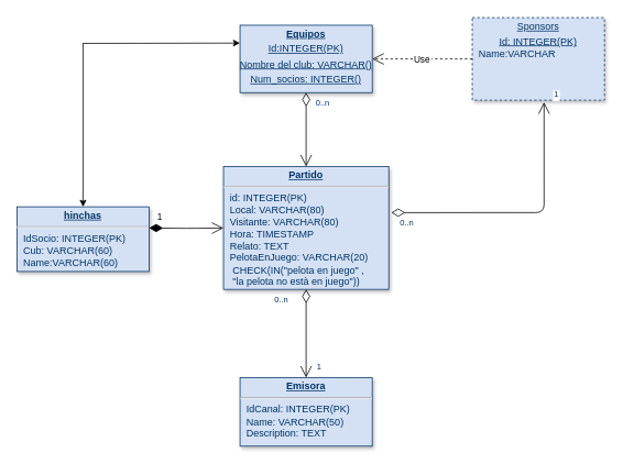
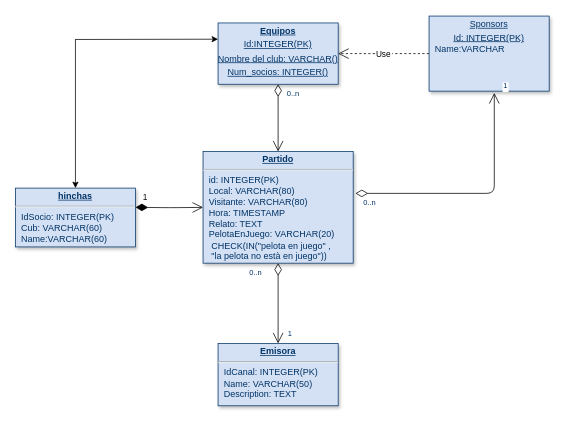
  <mxCell id="0" />
  <mxCell id="1" parent="0" />
  <mxCell id="2" value="&lt;p style=&quot;margin: 0px ; margin-top: 4px ; text-align: center ; text-decoration: underline&quot;&gt;&lt;b&gt;Equipos&lt;/b&gt;&lt;/p&gt;&lt;p style=&quot;margin: 0px ; margin-top: 4px ; text-align: center ; text-decoration: underline&quot;&gt;Id:INTEGER(PK)&lt;/p&gt;&lt;p style=&quot;margin: 0px ; margin-top: 4px ; text-align: center ; text-decoration: underline&quot;&gt;Nombre del club: VARCHAR()&lt;/p&gt;&lt;p style=&quot;margin: 0px ; margin-top: 4px ; text-align: center ; text-decoration: underline&quot;&gt;Num_socios: INTEGER()&lt;/p&gt;&lt;p style=&quot;margin: 0px ; margin-top: 4px ; text-align: center ; text-decoration: underline&quot;&gt;&lt;br&gt;&lt;/p&gt;" style="verticalAlign=top;align=left;overflow=fill;fontSize=12;fontFamily=Helvetica;html=1;strokeColor=#003366;shadow=1;fillColor=#D4E1F5;fontColor=#003366" parent="1" vertex="1"><mxGeometry x="290" y="30" width="160" height="81.64" as="geometry" /></mxCell>
  <mxCell id="3" value="&lt;p style=&quot;margin: 0px ; margin-top: 4px ; text-align: center ; text-decoration: underline&quot;&gt;&lt;b&gt;Partido&lt;/b&gt;&lt;/p&gt;&lt;hr&gt;&lt;p style=&quot;margin: 0px ; margin-left: 8px&quot;&gt;id: INTEGER(PK)&lt;/p&gt;&lt;p style=&quot;margin: 0px ; margin-left: 8px&quot;&gt;Local: VARCHAR(80)&lt;/p&gt;&lt;p style=&quot;margin: 0px ; margin-left: 8px&quot;&gt;Visitante: VARCHAR(80)&lt;/p&gt;&lt;p style=&quot;margin: 0px ; margin-left: 8px&quot;&gt;Hora: TIMESTAMP&lt;/p&gt;&lt;p style=&quot;margin: 0px ; margin-left: 8px&quot;&gt;Relato: TEXT&lt;/p&gt;&lt;p style=&quot;margin: 0px ; margin-left: 8px&quot;&gt;PelotaEnJuego:&amp;nbsp;&lt;span&gt;VARCHAR(20)&lt;/span&gt;&lt;/p&gt;&lt;p style=&quot;margin: 0px ; margin-left: 8px&quot;&gt;&lt;span&gt;&lt;span style=&quot;white-space: pre&quot;&gt; &lt;/span&gt;CHECK(IN(&quot;pelota en juego&quot; ,&lt;/span&gt;&lt;/p&gt;&lt;p style=&quot;margin: 0px ; margin-left: 8px&quot;&gt;&lt;span&gt;&lt;span style=&quot;white-space: pre&quot;&gt; &lt;/span&gt;&quot;la pelota no està en juego&quot;))&lt;/span&gt;&lt;/p&gt;" style="verticalAlign=top;align=left;overflow=fill;fontSize=12;fontFamily=Helvetica;html=1;strokeColor=#003366;shadow=1;fillColor=#D4E1F5;fontColor=#003366" parent="1" vertex="1"><mxGeometry x="270" y="201.25" width="200" height="148.75" as="geometry" /></mxCell>
- <mxCell id="4" value="&lt;p style=&quot;margin: 0px ; margin-top: 4px ; text-align: center ; text-decoration: underline&quot;&gt;Sponsors&lt;/p&gt;&lt;p style=&quot;margin: 0px ; margin-top: 4px ; text-align: center ; text-decoration: underline&quot;&gt;&lt;span&gt;Id: INTEGER(PK)&lt;/span&gt;&lt;/p&gt;&lt;p style=&quot;margin: 0px ; margin-left: 8px&quot;&gt;Name:VARCHAR&lt;/p&gt;&lt;p style=&quot;margin: 0px ; margin-left: 8px&quot;&gt;&lt;br&gt;&lt;/p&gt;" style="verticalAlign=top;align=left;overflow=fill;fontSize=12;fontFamily=Helvetica;html=1;strokeColor=#003366;shadow=1;fillColor=#D4E1F5;fontColor=#003366;dashed=1;" parent="1" vertex="1"><mxGeometry x="571.08" y="20.82" width="160" height="100" as="geometry" /></mxCell>
+ <mxCell id="4" value="&lt;p style=&quot;margin: 0px ; margin-top: 4px ; text-align: center ; text-decoration: underline&quot;&gt;Sponsors&lt;/p&gt;&lt;p style=&quot;margin: 0px ; margin-top: 4px ; text-align: center ; text-decoration: underline&quot;&gt;&lt;span&gt;Id: INTEGER(PK)&lt;/span&gt;&lt;/p&gt;&lt;p style=&quot;margin: 0px ; margin-left: 8px&quot;&gt;Name:VARCHAR&lt;/p&gt;&lt;p style=&quot;margin: 0px ; margin-left: 8px&quot;&gt;&lt;br&gt;&lt;/p&gt;" style="verticalAlign=top;align=left;overflow=fill;fontSize=12;fontFamily=Helvetica;html=1;strokeColor=#003366;shadow=1;fillColor=#D4E1F5;fontColor=#003366" parent="1" vertex="1"><mxGeometry x="571.08" y="20.82" width="160" height="100" as="geometry" /></mxCell>
  <mxCell id="5" value="&lt;p style=&quot;margin: 0px ; margin-top: 4px ; text-align: center ; text-decoration: underline&quot;&gt;&lt;b&gt;Emisora&lt;/b&gt;&lt;/p&gt;&lt;hr&gt;&lt;p style=&quot;margin: 0px ; margin-left: 8px&quot;&gt;IdCanal: INTEGER(PK)&lt;/p&gt;&lt;p style=&quot;margin: 0px ; margin-left: 8px&quot;&gt;Name: VARCHAR(50)&lt;/p&gt;&lt;p style=&quot;margin: 0px ; margin-left: 8px&quot;&gt;Description: TEXT&lt;/p&gt;" style="verticalAlign=top;align=left;overflow=fill;fontSize=12;fontFamily=Helvetica;html=1;strokeColor=#003366;shadow=1;fillColor=#D4E1F5;fontColor=#003366" parent="1" vertex="1"><mxGeometry x="290" y="456.96" width="160" height="83.04" as="geometry" /></mxCell>
  <mxCell id="6" value="&lt;p style=&quot;margin: 0px ; margin-top: 4px ; text-align: center ; text-decoration: underline&quot;&gt;&lt;b&gt;hinchas&lt;/b&gt;&lt;/p&gt;&lt;hr&gt;&lt;p style=&quot;margin: 0px ; margin-left: 8px&quot;&gt;IdSocio: INTEGER(PK)&lt;/p&gt;&lt;p style=&quot;margin: 0px ; margin-left: 8px&quot;&gt;Cub: VARCHAR(60)&lt;/p&gt;&lt;p style=&quot;margin: 0px ; margin-left: 8px&quot;&gt;Name:VARCHAR(60)&lt;/p&gt;&lt;p style=&quot;margin: 0px ; margin-left: 8px&quot;&gt;&lt;br&gt;&lt;/p&gt;" style="verticalAlign=top;align=left;overflow=fill;fontSize=12;fontFamily=Helvetica;html=1;strokeColor=#003366;shadow=1;fillColor=#D4E1F5;fontColor=#003366" parent="1" vertex="1"><mxGeometry x="20" y="250" width="160" height="78.36" as="geometry" /></mxCell>
  <mxCell id="7" value="" style="endArrow=open;endSize=12;startArrow=diamondThin;startSize=14;startFill=0;edgeStyle=orthogonalEdgeStyle;" parent="1" source="2" target="3" edge="1"><mxGeometry y="160" as="geometry"><mxPoint y="60" as="sourcePoint" x="-20" /><mxPoint x="140" y="60" as="targetPoint" /></mxGeometry></mxCell>
  <mxCell id="8" value="0..n" style="resizable=0;align=left;verticalAlign=top;labelBackgroundColor=#ffffff;fontSize=10;strokeColor=#003366;shadow=1;fillColor=#D4E1F5;fontColor=#003366" parent="7" connectable="0" vertex="1"><mxGeometry x="-1" relative="1" as="geometry"><mxPoint x="10" as="offset" /></mxGeometry></mxCell>
  <mxCell id="9" value="" style="endArrow=open;endSize=12;startArrow=diamondThin;startSize=14;startFill=0;edgeStyle=orthogonalEdgeStyle;exitX=1.015;exitY=0.375;exitDx=0;exitDy=0;exitPerimeter=0;entryX=0.543;entryY=1.024;entryDx=0;entryDy=0;entryPerimeter=0;" parent="1" source="3" edge="1" target="4"><mxGeometry x="389.36" y="350" as="geometry"><mxPoint x="680" y="160" as="sourcePoint" /><mxPoint x="651" y="432" as="targetPoint" /></mxGeometry></mxCell>
  <mxCell id="10" value="0..n" style="resizable=0;align=left;verticalAlign=top;labelBackgroundColor=#ffffff;fontSize=10;strokeColor=#003366;shadow=1;fillColor=#D4E1F5;fontColor=#003366" parent="9" connectable="0" vertex="1"><mxGeometry x="-1" relative="1" as="geometry"><mxPoint x="8.92" as="offset" /></mxGeometry></mxCell>
  <mxCell id="11" value="1" style="resizable=0;align=right;verticalAlign=top;labelBackgroundColor=#ffffff;fontSize=10;strokeColor=#003366;shadow=1;fillColor=#D4E1F5;fontColor=#003366" parent="9" connectable="0" vertex="1"><mxGeometry x="1" relative="1" as="geometry"><mxPoint x="18.92" y="-21.96" as="offset" /></mxGeometry></mxCell>
  <mxCell id="12" value="" style="endArrow=open;endSize=12;startArrow=diamondThin;startSize=14;startFill=0;edgeStyle=orthogonalEdgeStyle" parent="1" source="3" target="5" edge="1"><mxGeometry x="519.36" y="200" as="geometry"><mxPoint x="499.36" y="100" as="sourcePoint" /><mxPoint x="659.36" y="100" as="targetPoint" /></mxGeometry></mxCell>
  <mxCell id="13" value="0..n" style="resizable=0;align=left;verticalAlign=top;labelBackgroundColor=#ffffff;fontSize=10;strokeColor=#003366;shadow=1;fillColor=#D4E1F5;fontColor=#003366" parent="12" connectable="0" vertex="1"><mxGeometry x="-1" relative="1" as="geometry"><mxPoint x="-40" as="offset" /></mxGeometry></mxCell>
  <mxCell id="14" value="1" style="resizable=0;align=right;verticalAlign=top;labelBackgroundColor=#ffffff;fontSize=10;strokeColor=#003366;shadow=1;fillColor=#D4E1F5;fontColor=#003366" parent="12" connectable="0" vertex="1"><mxGeometry x="1" relative="1" as="geometry"><mxPoint x="20.0" y="-25.0" as="offset" /></mxGeometry></mxCell>
  <mxCell id="15" value="Use" style="endArrow=open;endSize=12;dashed=1" parent="1" source="4" target="2" edge="1"><mxGeometry x="430" y="50" as="geometry"><mxPoint x="410" y="-50" as="sourcePoint" /><mxPoint x="570" y="-50" as="targetPoint" /></mxGeometry></mxCell>
  <mxCell id="16" value="1" style="endArrow=open;endSize=12;startArrow=diamondThin;startSize=14;startFill=1;edgeStyle=orthogonalEdgeStyle;align=left;verticalAlign=bottom;" parent="1" target="3" edge="1"><mxGeometry x="-0.818" y="5.0" relative="1" as="geometry"><mxPoint x="180" y="275.6" as="sourcePoint" /><mxPoint x="220" y="410" as="targetPoint" /><mxPoint as="offset" /></mxGeometry></mxCell>
  <mxCell id="17" value="" style="endArrow=classic;html=1;" edge="1" parent="1"><mxGeometry width="50" height="50" relative="1" as="geometry"><mxPoint x="100" y="52" as="sourcePoint" /><mxPoint x="290" y="51.64" as="targetPoint" /></mxGeometry></mxCell>
  <mxCell id="18" value="" style="endArrow=classic;html=1;entryX=0.5;entryY=0;entryDx=0;entryDy=0;" edge="1" parent="1" target="6"><mxGeometry width="50" height="50" relative="1" as="geometry"><mxPoint x="100" y="51.64" as="sourcePoint" /><mxPoint x="150" y="1.64" as="targetPoint" /></mxGeometry></mxCell>
